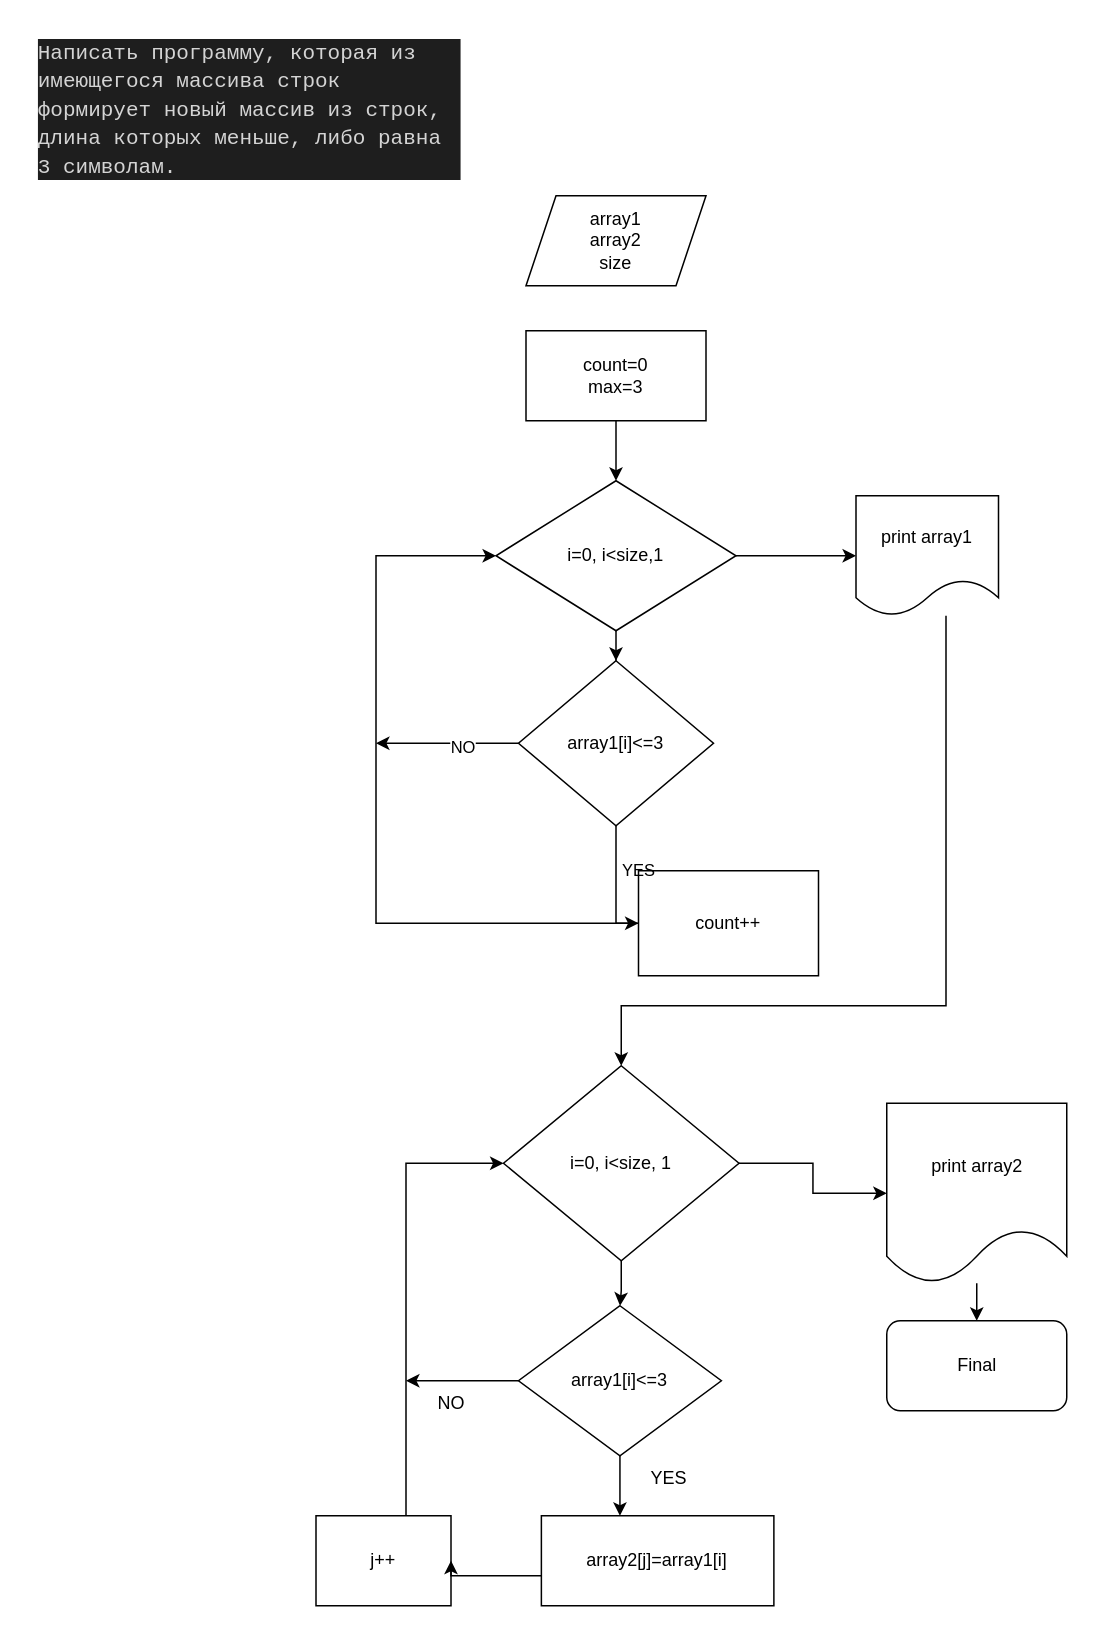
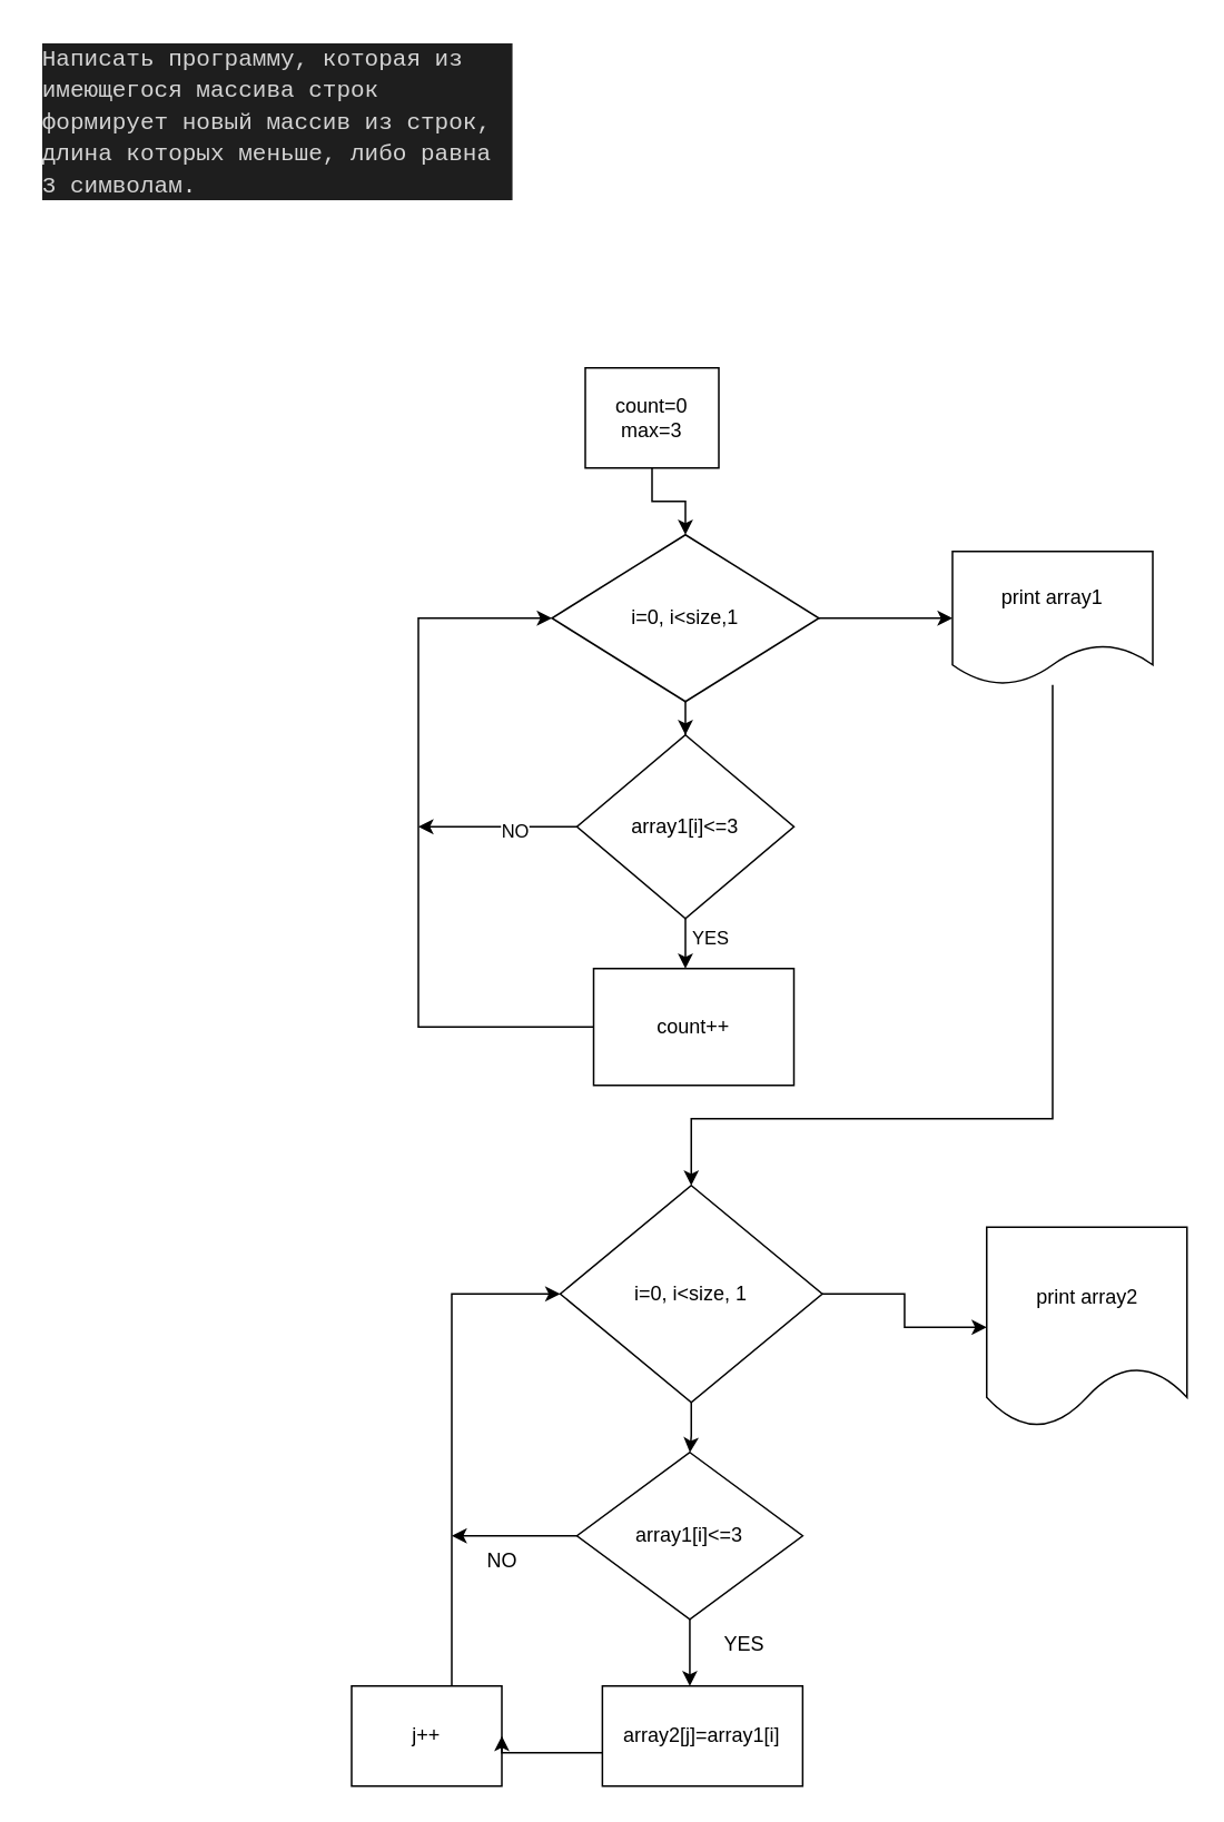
  <mxCell id="0" />
  <mxCell id="1" parent="0" />
- <mxCell id="2" value="Final" style="rounded=1;whiteSpace=wrap;html=1;" vertex="1" parent="1"><mxGeometry x="590.5" y="880" width="120" height="60" as="geometry" /></mxCell>
  <mxCell id="3" value="&lt;h1&gt;&lt;div style=&quot;color: rgb(212, 212, 212); background-color: rgb(30, 30, 30); font-family: Consolas, &amp;quot;Courier New&amp;quot;, monospace; font-weight: normal; font-size: 14px; line-height: 19px;&quot;&gt;&lt;div style=&quot;border-color: var(--border-color);&quot;&gt;Написать программу, которая из имеющегося массива строк формирует новый массив из строк, длина которых меньше, либо равна 3 символам.&amp;nbsp;&lt;br&gt;&lt;/div&gt;&lt;/div&gt;&lt;/h1&gt;" style="text;html=1;strokeColor=none;fillColor=none;spacing=5;spacingTop=-20;whiteSpace=wrap;overflow=hidden;rounded=0;shadow=0;" vertex="1" parent="1"><mxGeometry x="20" y="20" width="290" height="100" as="geometry" /></mxCell>
- <mxCell id="4" value="array1&lt;br&gt;array2&lt;br&gt;size" style="shape=parallelogram;perimeter=parallelogramPerimeter;whiteSpace=wrap;html=1;fixedSize=1;shadow=0;fillColor=none;" vertex="1" parent="1"><mxGeometry x="350" y="130" width="120" height="60" as="geometry" /></mxCell>
  <mxCell id="5" value="" style="edgeStyle=orthogonalEdgeStyle;rounded=0;orthogonalLoop=1;jettySize=auto;html=1;" edge="1" parent="1" source="6" target="9"><mxGeometry relative="1" as="geometry" /></mxCell>
- <mxCell id="6" value="count=0&lt;br&gt;max=3" style="whiteSpace=wrap;html=1;fillColor=none;shadow=0;" vertex="1" parent="1"><mxGeometry x="350" y="220" width="120" height="60" as="geometry" /></mxCell>
+ <mxCell id="6" value="count=0&lt;br&gt;max=3" style="whiteSpace=wrap;html=1;fillColor=none;shadow=0;" vertex="1" parent="1"><mxGeometry x="350" y="220" width="80" height="60" as="geometry" /></mxCell>
  <mxCell id="7" value="" style="edgeStyle=orthogonalEdgeStyle;rounded=0;orthogonalLoop=1;jettySize=auto;html=1;" edge="1" parent="1" source="9" target="14"><mxGeometry relative="1" as="geometry" /></mxCell>
  <mxCell id="8" value="" style="edgeStyle=orthogonalEdgeStyle;rounded=0;orthogonalLoop=1;jettySize=auto;html=1;" edge="1" parent="1" source="9" target="18"><mxGeometry relative="1" as="geometry" /></mxCell>
  <mxCell id="9" value="i=0, i&amp;lt;size,1" style="rhombus;whiteSpace=wrap;html=1;fillColor=none;shadow=0;" vertex="1" parent="1"><mxGeometry x="330" y="320" width="160" height="100" as="geometry" /></mxCell>
  <mxCell id="10" value="" style="edgeStyle=orthogonalEdgeStyle;rounded=0;orthogonalLoop=1;jettySize=auto;html=1;" edge="1" parent="1" source="14" target="16"><mxGeometry relative="1" as="geometry"><Array as="points"><mxPoint x="410" y="610" /><mxPoint x="410" y="610" /></Array></mxGeometry></mxCell>
  <mxCell id="11" value="YES" style="edgeLabel;html=1;align=center;verticalAlign=middle;resizable=0;points=[];" vertex="1" connectable="0" parent="10"><mxGeometry x="-0.282" y="6" relative="1" as="geometry"><mxPoint x="8" as="offset" /></mxGeometry></mxCell>
  <mxCell id="12" style="edgeStyle=orthogonalEdgeStyle;rounded=0;orthogonalLoop=1;jettySize=auto;html=1;" edge="1" parent="1" source="14"><mxGeometry relative="1" as="geometry"><mxPoint x="250" y="495" as="targetPoint" /></mxGeometry></mxCell>
  <mxCell id="13" value="NO" style="edgeLabel;html=1;align=center;verticalAlign=middle;resizable=0;points=[];" vertex="1" connectable="0" parent="12"><mxGeometry x="-0.206" y="2" relative="1" as="geometry"><mxPoint as="offset" /></mxGeometry></mxCell>
  <mxCell id="14" value="array1[i]&amp;lt;=3" style="rhombus;whiteSpace=wrap;html=1;fillColor=none;shadow=0;" vertex="1" parent="1"><mxGeometry x="345" y="440" width="130" height="110" as="geometry" /></mxCell>
  <mxCell id="15" style="edgeStyle=orthogonalEdgeStyle;rounded=0;orthogonalLoop=1;jettySize=auto;html=1;entryX=0;entryY=0.5;entryDx=0;entryDy=0;" edge="1" parent="1" source="16" target="9"><mxGeometry relative="1" as="geometry"><Array as="points"><mxPoint x="250" y="615" /><mxPoint x="250" y="370" /></Array></mxGeometry></mxCell>
- <mxCell id="16" value="count++" style="whiteSpace=wrap;html=1;fillColor=none;shadow=0;" vertex="1" parent="1"><mxGeometry x="425" y="580" width="120" height="70" as="geometry" /></mxCell>
+ <mxCell id="16" value="count++" style="whiteSpace=wrap;html=1;fillColor=none;shadow=0;" vertex="1" parent="1"><mxGeometry x="355" y="580" width="120" height="70" as="geometry" /></mxCell>
  <mxCell id="17" style="edgeStyle=orthogonalEdgeStyle;rounded=0;orthogonalLoop=1;jettySize=auto;html=1;entryX=0.5;entryY=0;entryDx=0;entryDy=0;" edge="1" parent="1" source="18" target="21"><mxGeometry relative="1" as="geometry"><mxPoint x="500" y="840" as="targetPoint" /><Array as="points"><mxPoint x="630" y="670" /><mxPoint x="414" y="670" /></Array></mxGeometry></mxCell>
- <mxCell id="18" value="print array1" style="shape=document;whiteSpace=wrap;html=1;boundedLbl=1;fillColor=none;shadow=0;" vertex="1" parent="1"><mxGeometry x="570" y="330" width="95" height="80" as="geometry" /></mxCell>
+ <mxCell id="18" value="print array1" style="shape=document;whiteSpace=wrap;html=1;boundedLbl=1;fillColor=none;shadow=0;" vertex="1" parent="1"><mxGeometry x="570" y="330" width="120" height="80" as="geometry" /></mxCell>
  <mxCell id="19" value="" style="edgeStyle=orthogonalEdgeStyle;rounded=0;orthogonalLoop=1;jettySize=auto;html=1;" edge="1" parent="1" source="21" target="24"><mxGeometry relative="1" as="geometry" /></mxCell>
  <mxCell id="20" value="" style="edgeStyle=orthogonalEdgeStyle;rounded=0;orthogonalLoop=1;jettySize=auto;html=1;" edge="1" parent="1" source="21" target="32"><mxGeometry relative="1" as="geometry" /></mxCell>
  <mxCell id="21" value="i=0, i&amp;lt;size, 1" style="rhombus;whiteSpace=wrap;html=1;shadow=0;fillColor=none;" vertex="1" parent="1"><mxGeometry x="335" y="710" width="157" height="130" as="geometry" /></mxCell>
  <mxCell id="22" value="" style="edgeStyle=orthogonalEdgeStyle;rounded=0;orthogonalLoop=1;jettySize=auto;html=1;" edge="1" parent="1" source="24" target="26"><mxGeometry relative="1" as="geometry"><Array as="points"><mxPoint x="420" y="1050" /><mxPoint x="420" y="1050" /></Array></mxGeometry></mxCell>
  <mxCell id="23" style="edgeStyle=orthogonalEdgeStyle;rounded=0;orthogonalLoop=1;jettySize=auto;html=1;" edge="1" parent="1" source="24"><mxGeometry relative="1" as="geometry"><mxPoint x="270" y="920" as="targetPoint" /><Array as="points"><mxPoint x="270" y="920" /><mxPoint x="270" y="920" /></Array></mxGeometry></mxCell>
  <mxCell id="24" value="array1[i]&amp;lt;=3" style="rhombus;whiteSpace=wrap;html=1;fillColor=none;shadow=0;" vertex="1" parent="1"><mxGeometry x="345" y="870" width="135.25" height="100" as="geometry" /></mxCell>
  <mxCell id="25" value="" style="edgeStyle=orthogonalEdgeStyle;rounded=0;orthogonalLoop=1;jettySize=auto;html=1;entryX=1;entryY=0.5;entryDx=0;entryDy=0;" edge="1" parent="1" source="26" target="28"><mxGeometry relative="1" as="geometry"><mxPoint x="300" y="1100" as="targetPoint" /><Array as="points"><mxPoint x="350" y="1050" /><mxPoint x="350" y="1050" /></Array></mxGeometry></mxCell>
- <mxCell id="26" value="array2[j]=array1[i]" style="whiteSpace=wrap;html=1;fillColor=none;shadow=0;" vertex="1" parent="1"><mxGeometry x="360.25" y="1010" width="155" height="60" as="geometry" /></mxCell>
+ <mxCell id="26" value="array2[j]=array1[i]" style="whiteSpace=wrap;html=1;fillColor=none;shadow=0;" vertex="1" parent="1"><mxGeometry x="360.25" y="1010" width="120" height="60" as="geometry" /></mxCell>
  <mxCell id="27" style="edgeStyle=orthogonalEdgeStyle;rounded=0;orthogonalLoop=1;jettySize=auto;html=1;entryX=0;entryY=0.5;entryDx=0;entryDy=0;" edge="1" parent="1" source="28" target="21"><mxGeometry relative="1" as="geometry"><Array as="points"><mxPoint x="270" y="775" /></Array></mxGeometry></mxCell>
  <mxCell id="28" value="j++" style="whiteSpace=wrap;html=1;fillColor=none;shadow=0;" vertex="1" parent="1"><mxGeometry x="210" y="1010" width="90" height="60" as="geometry" /></mxCell>
  <mxCell id="29" value="YES" style="text;html=1;align=center;verticalAlign=middle;resizable=0;points=[];autosize=1;strokeColor=none;fillColor=none;" vertex="1" parent="1"><mxGeometry x="420" y="970" width="50" height="30" as="geometry" /></mxCell>
  <mxCell id="30" value="NO" style="text;html=1;align=center;verticalAlign=middle;resizable=0;points=[];autosize=1;strokeColor=none;fillColor=none;" vertex="1" parent="1"><mxGeometry x="280" y="920" width="40" height="30" as="geometry" /></mxCell>
- <mxCell id="31" value="" style="edgeStyle=orthogonalEdgeStyle;rounded=0;orthogonalLoop=1;jettySize=auto;html=1;" edge="1" parent="1" source="32" target="2"><mxGeometry relative="1" as="geometry" /></mxCell>
  <mxCell id="32" value="print array2" style="shape=document;whiteSpace=wrap;html=1;boundedLbl=1;fillColor=none;shadow=0;" vertex="1" parent="1"><mxGeometry x="590.5" y="735" width="120" height="120" as="geometry" /></mxCell>
